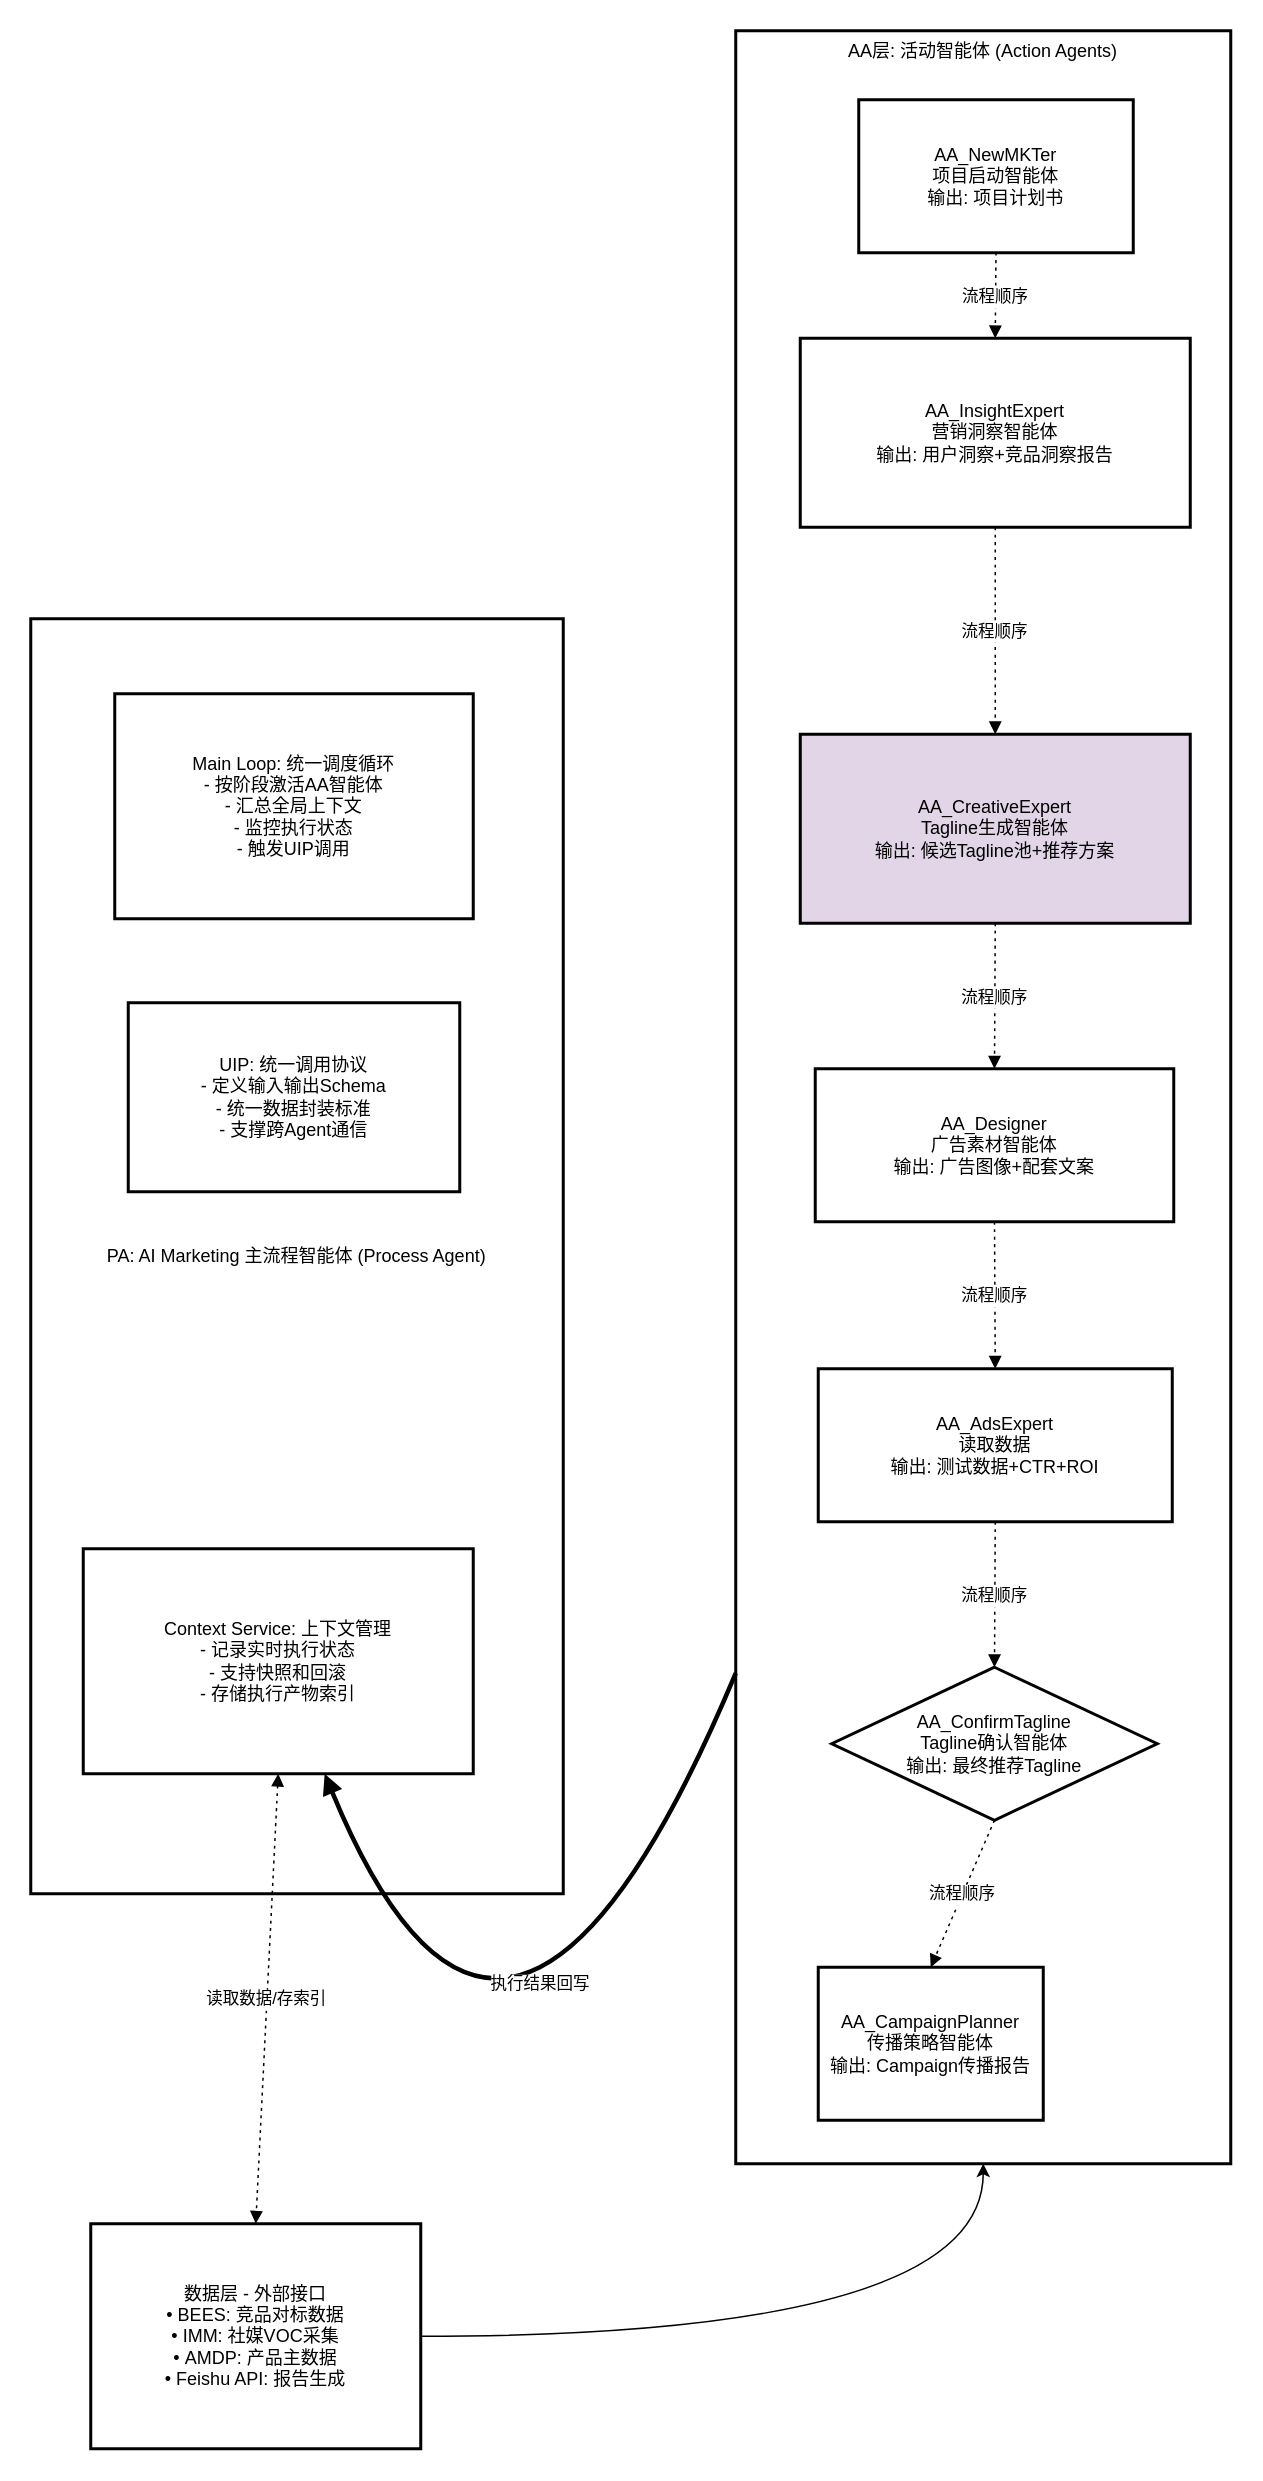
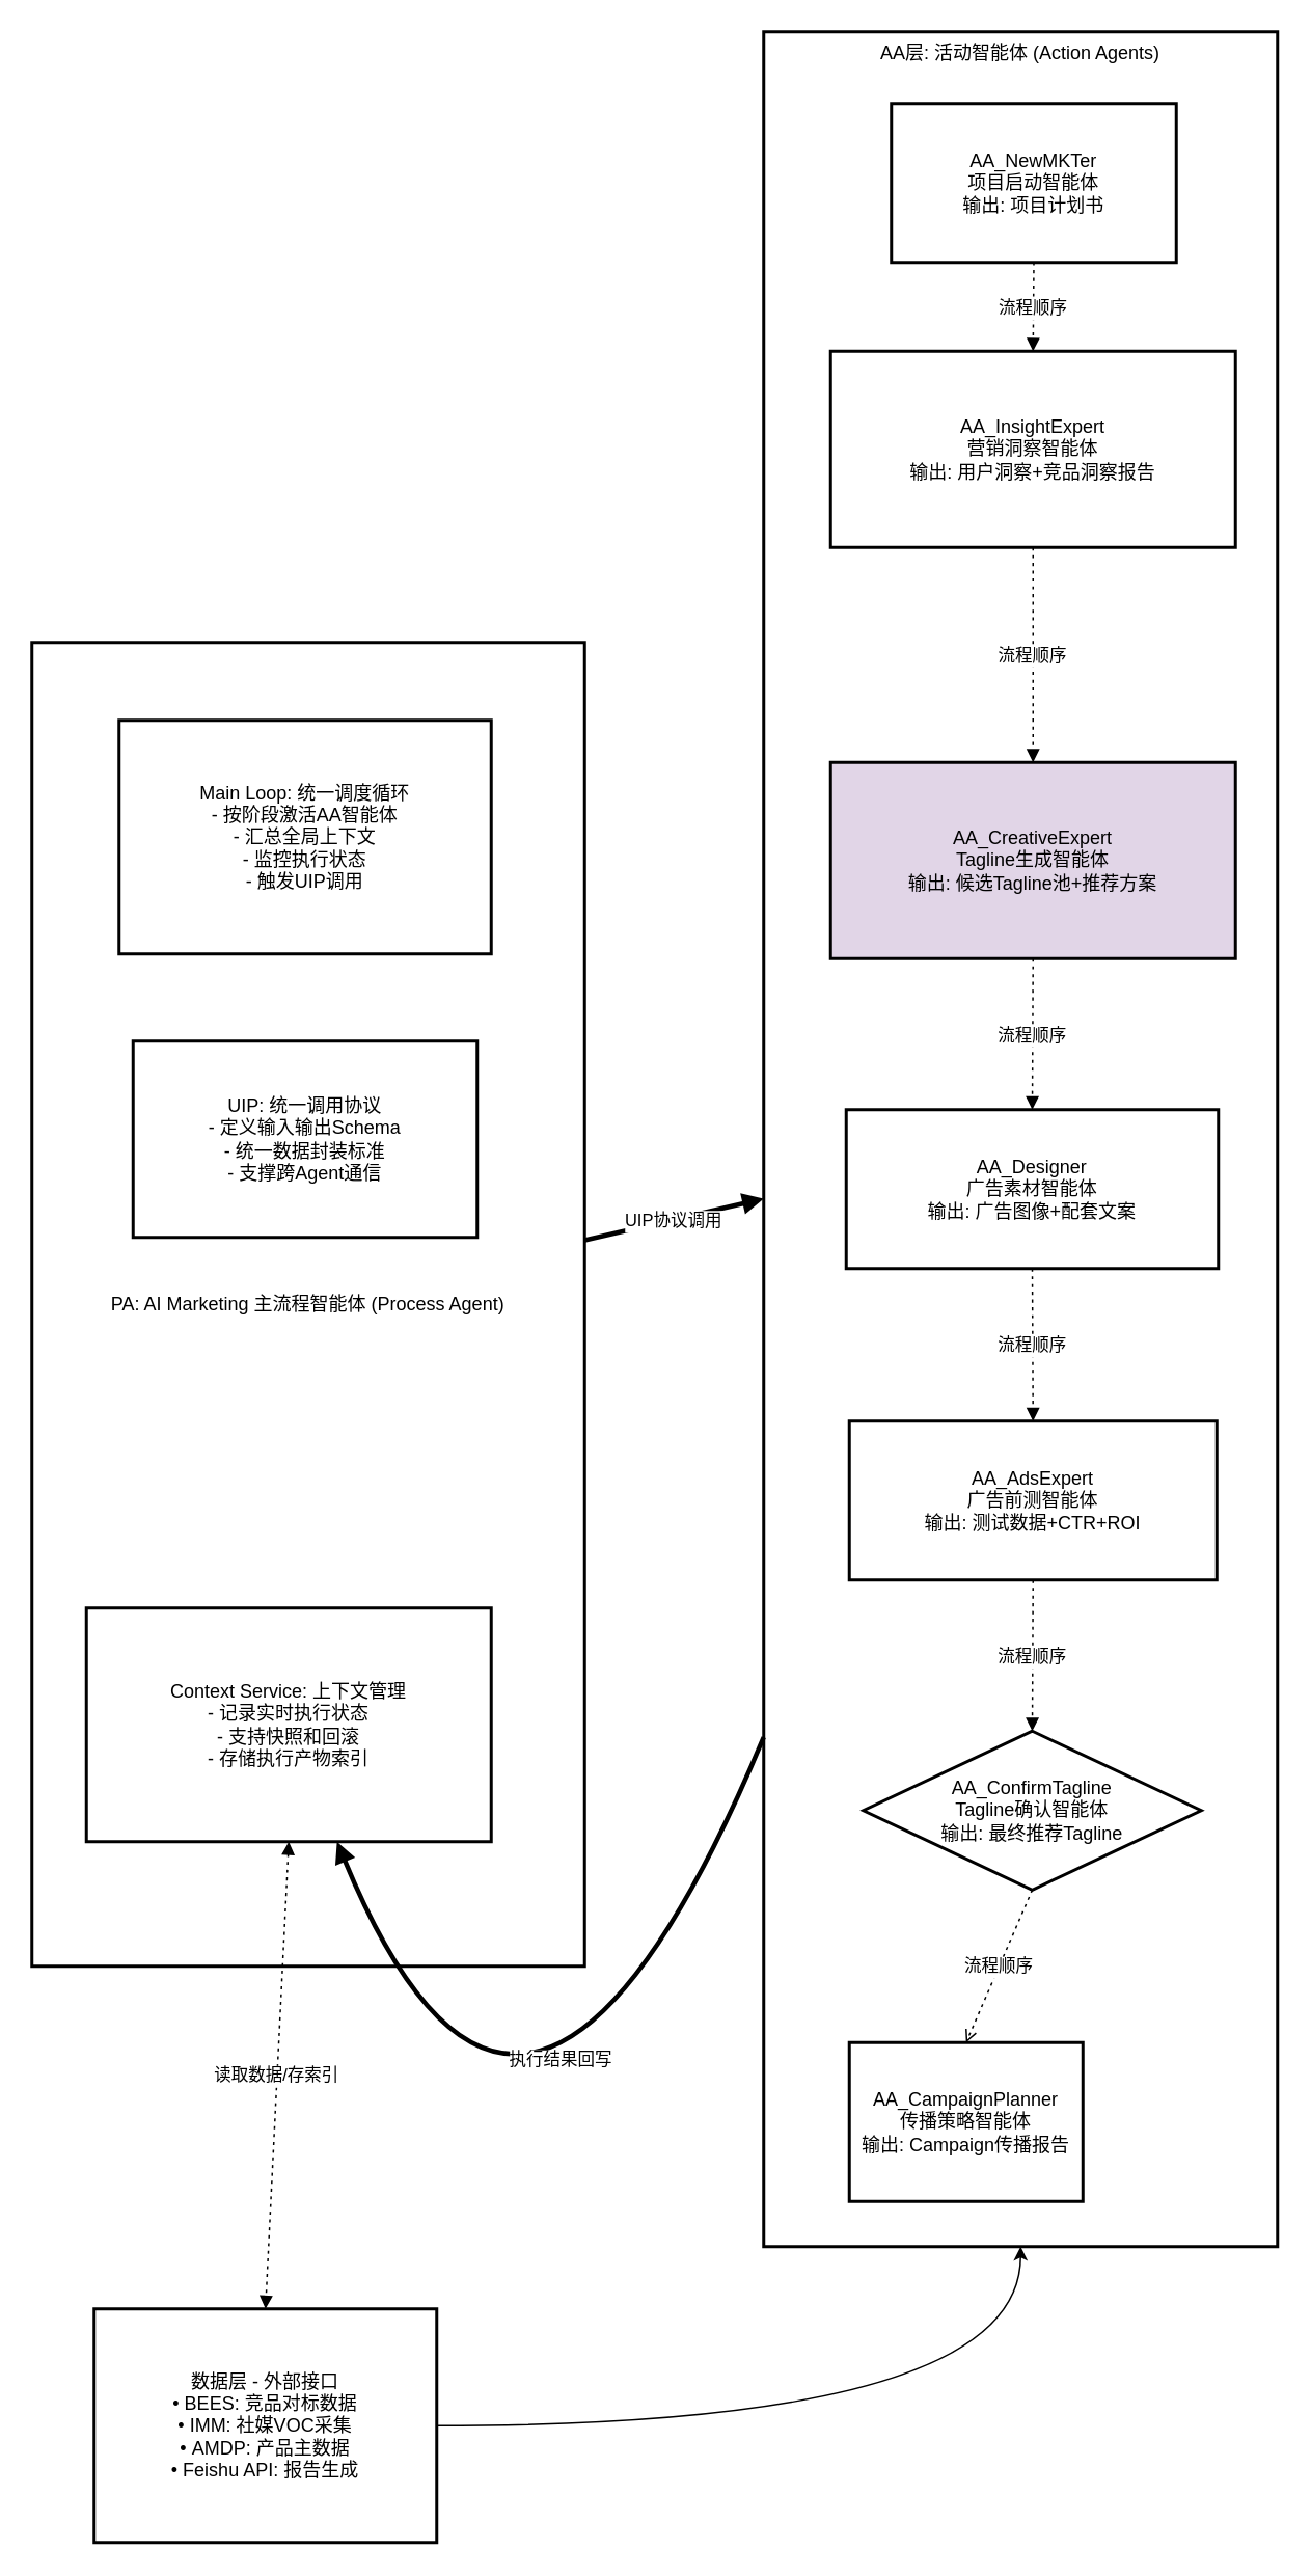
  <mxCell id="0" />
  <mxCell id="1" parent="0" />
  <mxCell id="2" value="AA层: 活动智能体 (Action Agents)" style="whiteSpace=wrap;strokeWidth=2;verticalAlign=top;" vertex="1" parent="1"><mxGeometry x="490" y="20" width="330" height="1422" as="geometry" /></mxCell>
  <mxCell id="3" value="AA_NewMKTer&#10;项目启动智能体&#10;输出: 项目计划书" style="whiteSpace=wrap;strokeWidth=2;" vertex="1" parent="2"><mxGeometry x="82" y="46" width="183" height="102" as="geometry" /></mxCell>
  <mxCell id="4" value="AA_InsightExpert&#10;营销洞察智能体&#10;输出: 用户洞察+竞品洞察报告" style="whiteSpace=wrap;strokeWidth=2;" vertex="1" parent="2"><mxGeometry x="43" y="205" width="260" height="126" as="geometry" /></mxCell>
  <mxCell id="5" value="AA_CreativeExpert&#10;Tagline生成智能体&#10;输出: 候选Tagline池+推荐方案" style="whiteSpace=wrap;strokeWidth=2;fillColor=#e1d5e7;" vertex="1" parent="2"><mxGeometry x="43" y="469" width="260" height="126" as="geometry" /></mxCell>
  <mxCell id="6" value="AA_Designer&#10;广告素材智能体&#10;输出: 广告图像+配套文案" style="whiteSpace=wrap;strokeWidth=2;" vertex="1" parent="2"><mxGeometry x="53" y="692" width="239" height="102" as="geometry" /></mxCell>
- <mxCell id="7" value="AA_AdsExpert&#10;读取数据&#10;输出: 测试数据+CTR+ROI" style="whiteSpace=wrap;strokeWidth=2;" vertex="1" parent="2"><mxGeometry x="55" y="892" width="236" height="102" as="geometry" /></mxCell>
+ <mxCell id="7" value="AA_AdsExpert&#10;广告前测智能体&#10;输出: 测试数据+CTR+ROI" style="whiteSpace=wrap;strokeWidth=2;" vertex="1" parent="2"><mxGeometry x="55" y="892" width="236" height="102" as="geometry" /></mxCell>
  <mxCell id="8" value="AA_ConfirmTagline&#10;Tagline确认智能体&#10;输出: 最终推荐Tagline" style="rhombus;whiteSpace=wrap;strokeWidth=2;" vertex="1" parent="2"><mxGeometry x="64" y="1091" width="217" height="102" as="geometry" /></mxCell>
  <mxCell id="9" value="AA_CampaignPlanner&#10;传播策略智能体&#10;输出: Campaign传播报告" style="whiteSpace=wrap;strokeWidth=2;" vertex="1" parent="2"><mxGeometry x="55" y="1291" width="150" height="102" as="geometry" /></mxCell>
  <mxCell id="10" value="流程顺序" style="curved=1;dashed=1;dashPattern=2 3;startArrow=none;endArrow=block;exitX=0.5;exitY=1;entryX=0.5;entryY=0;rounded=0;" edge="1" parent="2" source="3" target="4"><mxGeometry relative="1" as="geometry"><Array as="points" /></mxGeometry></mxCell>
  <mxCell id="11" value="流程顺序" style="curved=1;dashed=1;dashPattern=2 3;startArrow=none;endArrow=block;exitX=0.5;exitY=1;entryX=0.5;entryY=0;rounded=0;" edge="1" parent="2" source="4" target="5"><mxGeometry relative="1" as="geometry"><Array as="points" /></mxGeometry></mxCell>
  <mxCell id="12" value="流程顺序" style="curved=1;dashed=1;dashPattern=2 3;startArrow=none;endArrow=block;exitX=0.5;exitY=1;entryX=0.5;entryY=0;rounded=0;" edge="1" parent="2" source="5" target="6"><mxGeometry relative="1" as="geometry"><Array as="points" /></mxGeometry></mxCell>
  <mxCell id="13" value="流程顺序" style="curved=1;dashed=1;dashPattern=2 3;startArrow=none;endArrow=block;exitX=0.5;exitY=1;entryX=0.5;entryY=0;rounded=0;" edge="1" parent="2" source="6" target="7"><mxGeometry relative="1" as="geometry"><Array as="points" /></mxGeometry></mxCell>
  <mxCell id="14" value="流程顺序" style="curved=1;dashed=1;dashPattern=2 3;startArrow=none;endArrow=block;exitX=0.5;exitY=1;entryX=0.5;entryY=0;rounded=0;" edge="1" parent="2" source="7" target="8"><mxGeometry relative="1" as="geometry"><Array as="points" /></mxGeometry></mxCell>
- <mxCell id="15" value="流程顺序" style="curved=1;dashed=1;dashPattern=2 3;startArrow=none;endArrow=block;exitX=0.5;exitY=1;entryX=0.5;entryY=0;rounded=0;" edge="1" parent="2" source="8" target="9"><mxGeometry relative="1" as="geometry"><Array as="points" /></mxGeometry></mxCell>
+ <mxCell id="15" value="流程顺序" style="curved=1;dashed=1;dashPattern=2 3;startArrow=none;endArrow=open;exitX=0.5;exitY=1;entryX=0.5;entryY=0;rounded=0;" edge="1" parent="2" source="8" target="9"><mxGeometry relative="1" as="geometry"><Array as="points" /></mxGeometry></mxCell>
  <mxCell id="16" value="PA: AI Marketing 主流程智能体 (Process Agent)" style="whiteSpace=wrap;strokeWidth=2;" vertex="1" parent="1"><mxGeometry x="20" y="412" width="355" height="850" as="geometry" /></mxCell>
  <mxCell id="17" value="Main Loop: 统一调度循环&#10;- 按阶段激活AA智能体&#10;- 汇总全局上下文&#10;- 监控执行状态&#10;- 触发UIP调用" style="whiteSpace=wrap;strokeWidth=2;" vertex="1" parent="1"><mxGeometry x="76" y="462" width="239" height="150" as="geometry" /></mxCell>
  <mxCell id="18" value="UIP: 统一调用协议&#10;- 定义输入输出Schema&#10;- 统一数据封装标准&#10;- 支撑跨Agent通信" style="whiteSpace=wrap;strokeWidth=2;" vertex="1" parent="1"><mxGeometry x="85" y="668" width="221" height="126" as="geometry" /></mxCell>
  <mxCell id="19" value="Context Service: 上下文管理&#10;- 记录实时执行状态&#10;- 支持快照和回滚&#10;- 存储执行产物索引" style="whiteSpace=wrap;strokeWidth=2;" vertex="1" parent="1"><mxGeometry x="55" y="1032" width="260" height="150" as="geometry" /></mxCell>
  <mxCell id="20" style="edgeStyle=orthogonalEdgeStyle;rounded=0;orthogonalLoop=1;jettySize=auto;html=1;curved=1;" edge="1" parent="1" source="21" target="2"><mxGeometry relative="1" as="geometry" /></mxCell>
  <mxCell id="21" value="数据层 - 外部接口&#10;• BEES: 竞品对标数据&#10;• IMM: 社媒VOC采集&#10;• AMDP: 产品主数据&#10;• Feishu API: 报告生成" style="whiteSpace=wrap;strokeWidth=2;" vertex="1" parent="1"><mxGeometry x="60" y="1482" width="220" height="150" as="geometry" /></mxCell>
  <mxCell id="22" value="读取数据/存索引" style="curved=1;dashed=1;dashPattern=2 3;startArrow=block;endArrow=block;exitX=0.5;exitY=1;entryX=0.5;entryY=0;rounded=0;" edge="1" parent="1" source="19" target="21"><mxGeometry relative="1" as="geometry"><Array as="points" /></mxGeometry></mxCell>
+ <mxCell id="23" value="UIP协议调用" style="curved=1;startArrow=none;endArrow=block;strokeWidth=3;rounded=0;" edge="1" parent="1" source="16" target="2"><mxGeometry relative="1" as="geometry"><Array as="points" /></mxGeometry></mxCell>
  <mxCell id="24" value="执行结果回写" style="curved=1;startArrow=none;endArrow=block;strokeWidth=3;exitX=0;exitY=0.77;rounded=0;" edge="1" parent="1" source="2" target="19"><mxGeometry x="-0.324" y="-40" relative="1" as="geometry"><Array as="points"><mxPoint x="338" y="1478" /></Array><mxPoint as="offset" /></mxGeometry></mxCell>
